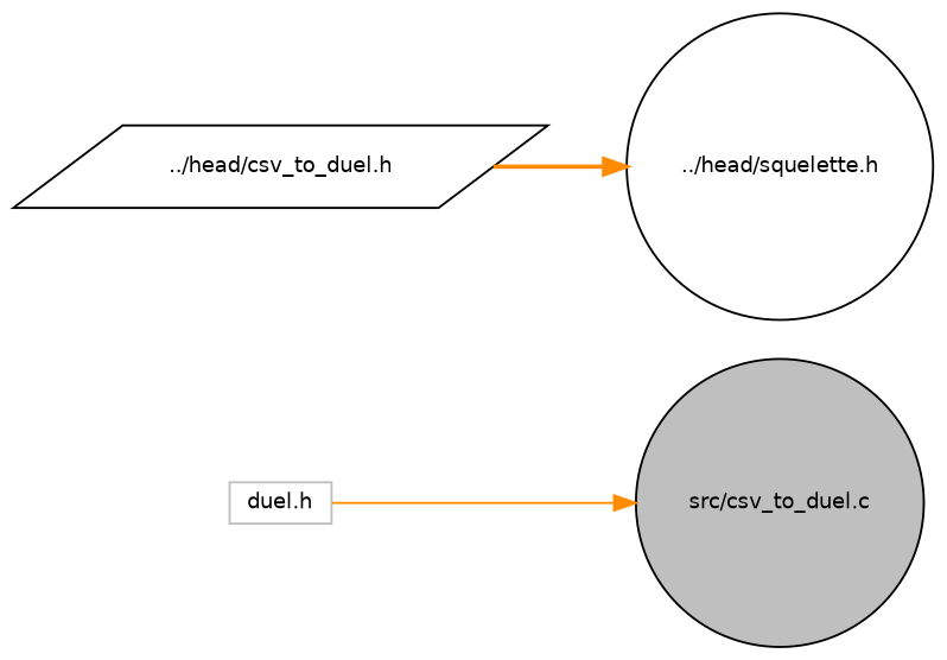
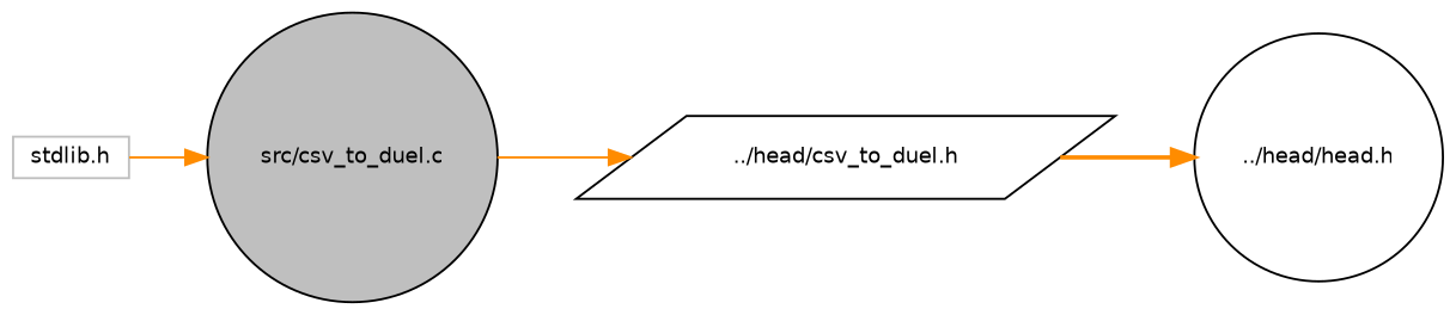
  digraph {
    rankdir=LR
    node [color=black fillcolor=white fontname=Helvetica fontsize=10 shape=circle style=filled]
    edge [color=darkorange fontname=Helvetica fontsize=10 labelfontname=Helvetica labelfontsize=10 style=solid]
    n1 [fillcolor=grey75 fontcolor=black height=0.2 label="src/csv_to_duel.c" width=0.4]
    n2 [height=0.2 label="../head/csv_to_duel.h" shape=parallelogram width=0.4]
-   n3 [height=0.2 label="../head/squelette.h" width=0.4]
-   n4 [color=grey75 height=0.2 label="duel.h" shape=box width=0.4]
+   n3 [height=0.2 label="../head/head.h" width=0.4]
+   n4 [color=grey75 height=0.2 label="stdlib.h" shape=box width=0.4]
+   n1 -> n2
    n2 -> n3 [style=bold]
    n4 -> n1
  }
